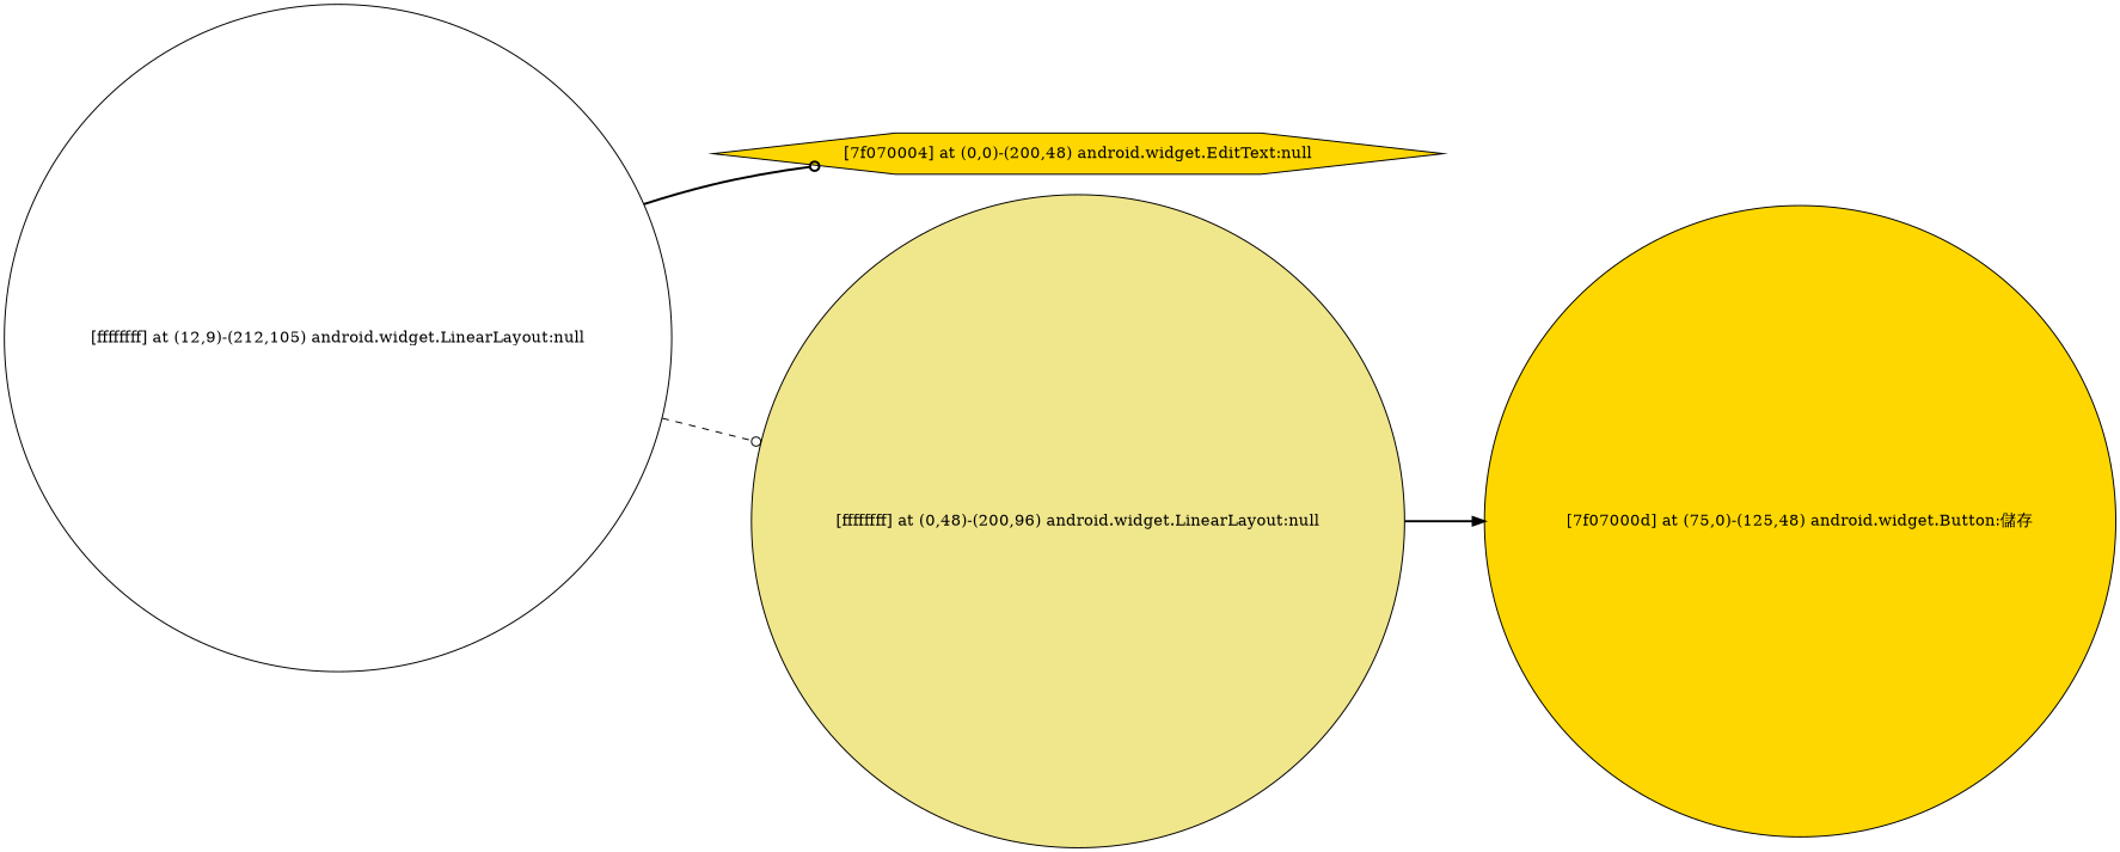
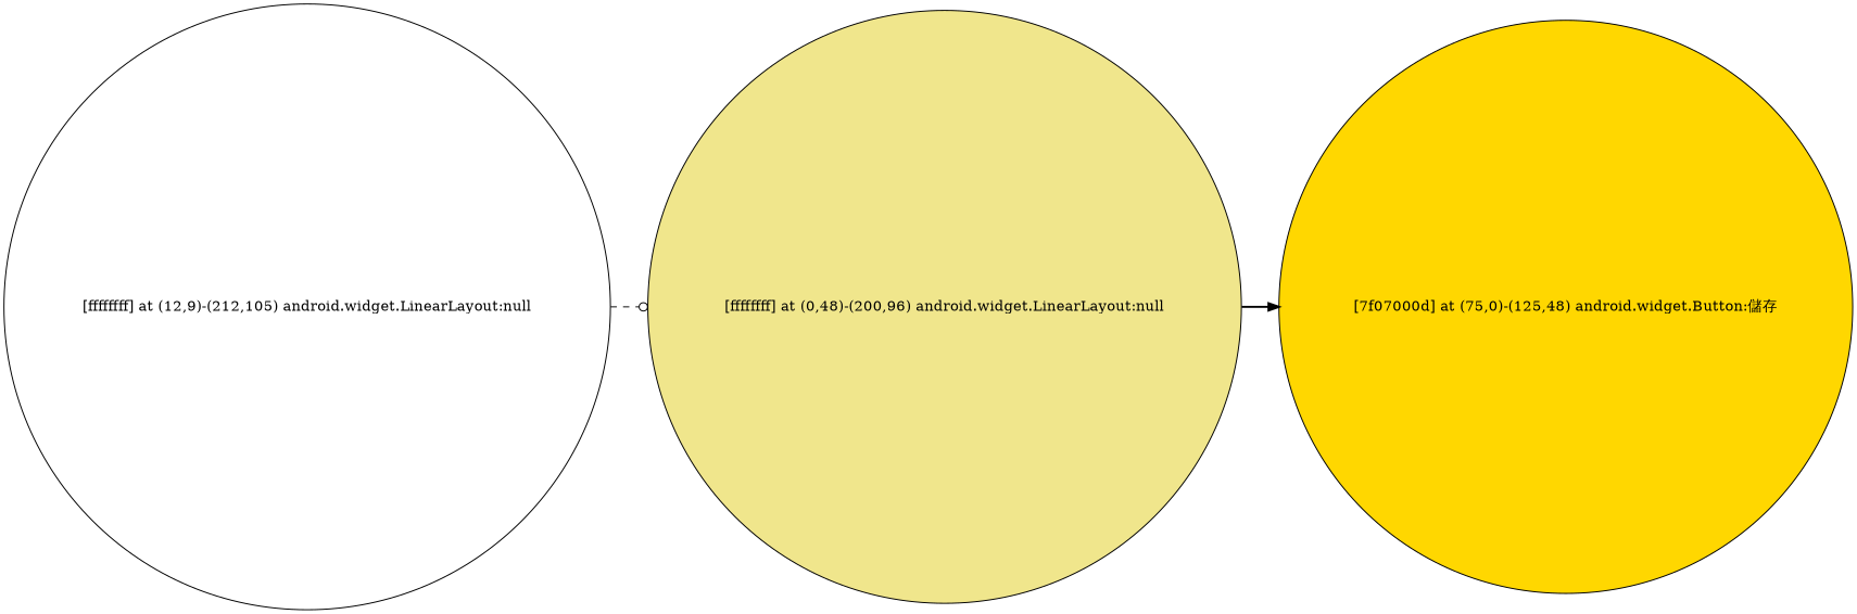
  strict digraph {
    rankdir=LR
    node [style=filled fillcolor=gold shape=circle]
    edge [style=bold arrowhead=odot]
    n1 [label="[ffffffff] at (12,9)-(212,105) android.widget.LinearLayout:null" fillcolor=white]
-   n2 [label="[7f070004] at (0,0)-(200,48) android.widget.EditText:null" shape=hexagon]
    n3 [label="[ffffffff] at (0,48)-(200,96) android.widget.LinearLayout:null" fillcolor=khaki]
    n4 [label="[7f07000d] at (75,0)-(125,48) android.widget.Button:儲存"]
-   n1 -> n2
    n1 -> n3 [style=dashed]
    n3 -> n4 [arrowhead=normal]
  }
